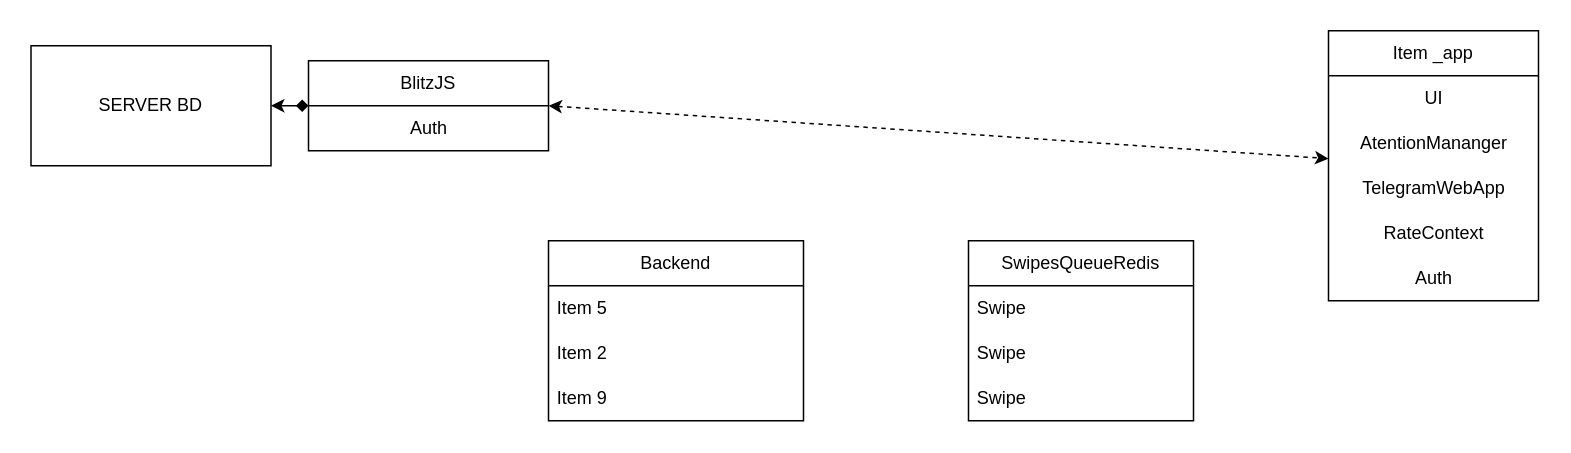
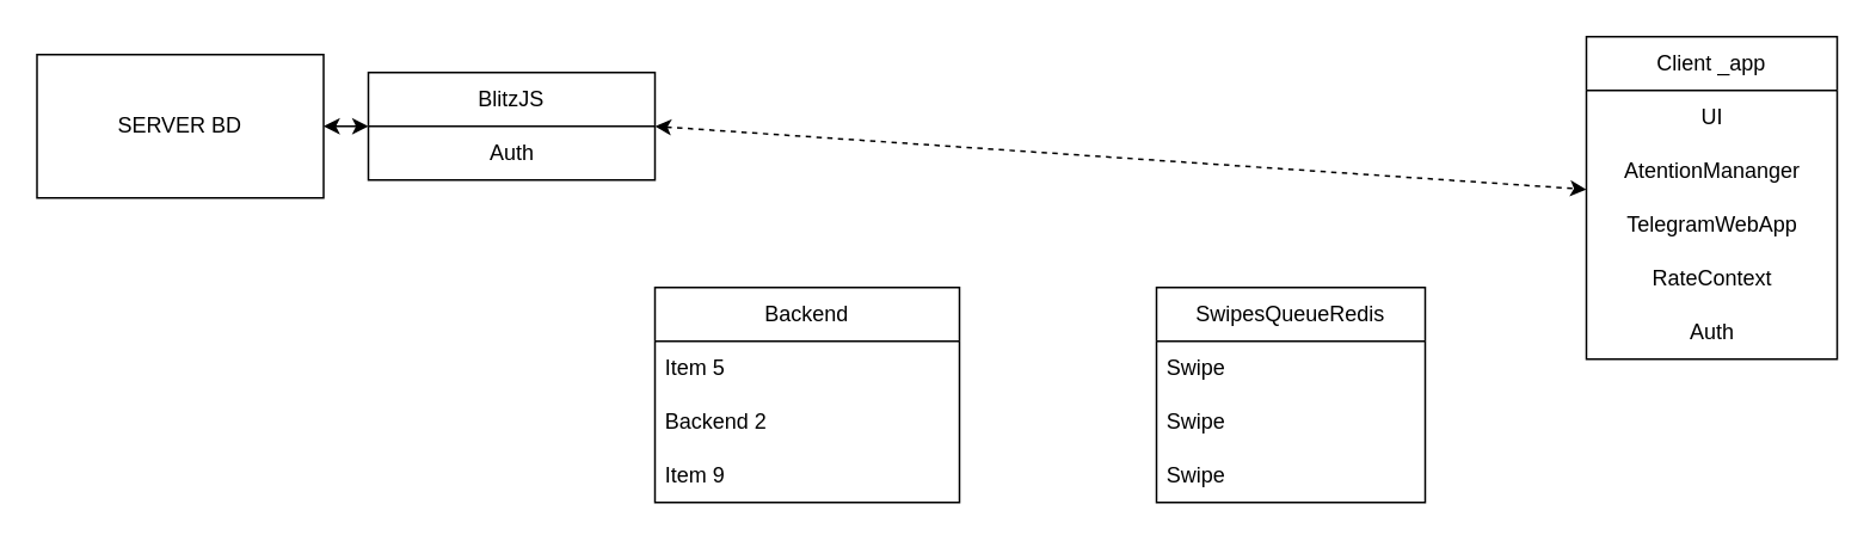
  <mxCell id="0" />
  <mxCell id="1" parent="0" />
  <mxCell id="2" value="BlitzJS" style="swimlane;fontStyle=0;childLayout=stackLayout;horizontal=1;startSize=30;horizontalStack=0;resizeParent=1;resizeParentMax=0;resizeLast=0;collapsible=1;marginBottom=0;whiteSpace=wrap;html=1;" vertex="1" parent="1"><mxGeometry x="205" y="40" width="160" height="60" as="geometry" /></mxCell>
  <mxCell id="3" value="Auth" style="text;html=1;align=center;verticalAlign=middle;resizable=0;points=[];autosize=1;strokeColor=none;fillColor=none;" vertex="1" parent="2"><mxGeometry y="30" width="160" height="30" as="geometry" /></mxCell>
- <mxCell id="4" value="Item _app" style="swimlane;fontStyle=0;childLayout=stackLayout;horizontal=1;startSize=30;horizontalStack=0;resizeParent=1;resizeParentMax=0;resizeLast=0;collapsible=1;marginBottom=0;whiteSpace=wrap;html=1;" vertex="1" parent="1"><mxGeometry x="885" y="20" width="140" height="180" as="geometry" /></mxCell>
+ <mxCell id="4" value="Client _app" style="swimlane;fontStyle=0;childLayout=stackLayout;horizontal=1;startSize=30;horizontalStack=0;resizeParent=1;resizeParentMax=0;resizeLast=0;collapsible=1;marginBottom=0;whiteSpace=wrap;html=1;" vertex="1" parent="1"><mxGeometry x="885" y="20" width="140" height="180" as="geometry" /></mxCell>
  <mxCell id="5" value="UI" style="text;html=1;align=center;verticalAlign=middle;resizable=0;points=[];autosize=1;strokeColor=none;fillColor=none;" vertex="1" parent="4"><mxGeometry y="30" width="140" height="30" as="geometry" /></mxCell>
  <mxCell id="6" value="AtentionMananger" style="text;html=1;align=center;verticalAlign=middle;resizable=0;points=[];autosize=1;strokeColor=none;fillColor=none;" vertex="1" parent="4"><mxGeometry y="60" width="140" height="30" as="geometry" /></mxCell>
  <mxCell id="7" value="TelegramWebApp" style="text;html=1;align=center;verticalAlign=middle;resizable=0;points=[];autosize=1;strokeColor=none;fillColor=none;" vertex="1" parent="4"><mxGeometry y="90" width="140" height="30" as="geometry" /></mxCell>
  <mxCell id="8" value="RateContext" style="text;html=1;align=center;verticalAlign=middle;resizable=0;points=[];autosize=1;strokeColor=none;fillColor=none;" vertex="1" parent="4"><mxGeometry y="120" width="140" height="30" as="geometry" /></mxCell>
  <mxCell id="9" value="Auth" style="text;html=1;align=center;verticalAlign=middle;resizable=0;points=[];autosize=1;strokeColor=none;fillColor=none;" vertex="1" parent="4"><mxGeometry y="150" width="140" height="30" as="geometry" /></mxCell>
  <mxCell id="10" value="SERVER BD" style="rounded=0;whiteSpace=wrap;html=1;" vertex="1" parent="1"><mxGeometry x="20" y="30" width="160" height="80" as="geometry" /></mxCell>
  <mxCell id="11" value="SwipesQueueRedis" style="swimlane;fontStyle=0;childLayout=stackLayout;horizontal=1;startSize=30;horizontalStack=0;resizeParent=1;resizeParentMax=0;resizeLast=0;collapsible=1;marginBottom=0;whiteSpace=wrap;html=1;" vertex="1" parent="1"><mxGeometry x="645" y="160" width="150" height="120" as="geometry" /></mxCell>
  <mxCell id="12" value="Swipe" style="text;strokeColor=none;fillColor=none;align=left;verticalAlign=middle;spacingLeft=4;spacingRight=4;overflow=hidden;points=[[0,0.5],[1,0.5]];portConstraint=eastwest;rotatable=0;whiteSpace=wrap;html=1;" vertex="1" parent="11"><mxGeometry y="30" width="150" height="30" as="geometry" /></mxCell>
  <mxCell id="13" value="Swipe" style="text;strokeColor=none;fillColor=none;align=left;verticalAlign=middle;spacingLeft=4;spacingRight=4;overflow=hidden;points=[[0,0.5],[1,0.5]];portConstraint=eastwest;rotatable=0;whiteSpace=wrap;html=1;" vertex="1" parent="11"><mxGeometry y="60" width="150" height="30" as="geometry" /></mxCell>
  <mxCell id="14" value="Swipe" style="text;strokeColor=none;fillColor=none;align=left;verticalAlign=middle;spacingLeft=4;spacingRight=4;overflow=hidden;points=[[0,0.5],[1,0.5]];portConstraint=eastwest;rotatable=0;whiteSpace=wrap;html=1;" vertex="1" parent="11"><mxGeometry y="90" width="150" height="30" as="geometry" /></mxCell>
  <mxCell id="15" value="Backend" style="swimlane;fontStyle=0;childLayout=stackLayout;horizontal=1;startSize=30;horizontalStack=0;resizeParent=1;resizeParentMax=0;resizeLast=0;collapsible=1;marginBottom=0;whiteSpace=wrap;html=1;" vertex="1" parent="1"><mxGeometry x="365" y="160" width="170" height="120" as="geometry" /></mxCell>
  <mxCell id="16" value="Item 5" style="text;strokeColor=none;fillColor=none;align=left;verticalAlign=middle;spacingLeft=4;spacingRight=4;overflow=hidden;points=[[0,0.5],[1,0.5]];portConstraint=eastwest;rotatable=0;whiteSpace=wrap;html=1;" vertex="1" parent="15"><mxGeometry y="30" width="170" height="30" as="geometry" /></mxCell>
- <mxCell id="17" value="Item 2" style="text;strokeColor=none;fillColor=none;align=left;verticalAlign=middle;spacingLeft=4;spacingRight=4;overflow=hidden;points=[[0,0.5],[1,0.5]];portConstraint=eastwest;rotatable=0;whiteSpace=wrap;html=1;" vertex="1" parent="15"><mxGeometry y="60" width="170" height="30" as="geometry" /></mxCell>
+ <mxCell id="17" value="Backend 2" style="text;strokeColor=none;fillColor=none;align=left;verticalAlign=middle;spacingLeft=4;spacingRight=4;overflow=hidden;points=[[0,0.5],[1,0.5]];portConstraint=eastwest;rotatable=0;whiteSpace=wrap;html=1;" vertex="1" parent="15"><mxGeometry y="60" width="170" height="30" as="geometry" /></mxCell>
  <mxCell id="18" value="Item 9" style="text;strokeColor=none;fillColor=none;align=left;verticalAlign=middle;spacingLeft=4;spacingRight=4;overflow=hidden;points=[[0,0.5],[1,0.5]];portConstraint=eastwest;rotatable=0;whiteSpace=wrap;html=1;" vertex="1" parent="15"><mxGeometry y="90" width="170" height="30" as="geometry" /></mxCell>
- <mxCell id="19" value="" style="endArrow=diamond;startArrow=classic;html=1;rounded=0;exitX=1;exitY=0.5;exitDx=0;exitDy=0;entryX=0;entryY=0.5;entryDx=0;entryDy=0;" edge="1" parent="1" source="10" target="2"><mxGeometry width="50" height="50" relative="1" as="geometry"><mxPoint x="365" y="330" as="sourcePoint" /><mxPoint x="215" y="90" as="targetPoint" /></mxGeometry></mxCell>
+ <mxCell id="19" value="" style="endArrow=classic;startArrow=classic;html=1;rounded=0;exitX=1;exitY=0.5;exitDx=0;exitDy=0;entryX=0;entryY=0.5;entryDx=0;entryDy=0;" edge="1" parent="1" source="10" target="2"><mxGeometry width="50" height="50" relative="1" as="geometry"><mxPoint x="365" y="330" as="sourcePoint" /><mxPoint x="215" y="90" as="targetPoint" /></mxGeometry></mxCell>
  <mxCell id="20" value="" style="endArrow=classic;startArrow=classic;html=1;rounded=0;exitX=1;exitY=0.5;exitDx=0;exitDy=0;dashed=1;" edge="1" parent="1" source="2" target="4"><mxGeometry width="50" height="50" relative="1" as="geometry"><mxPoint x="175" y="90" as="sourcePoint" /><mxPoint x="215" y="90" as="targetPoint" /></mxGeometry></mxCell>
